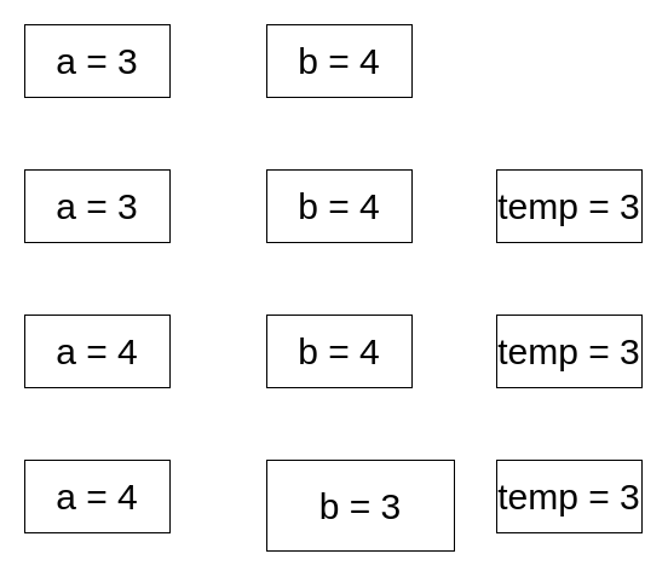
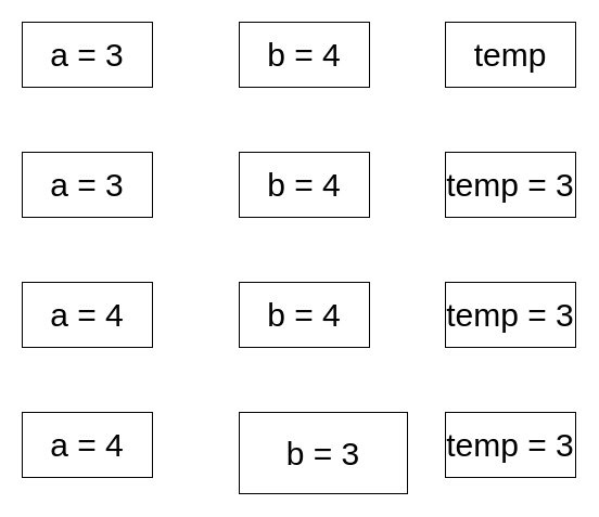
  <mxCell id="0" />
  <mxCell id="1" parent="0" />
  <mxCell id="2" value="a = 3" style="rounded=0;whiteSpace=wrap;html=1;fontSize=30;" vertex="1" parent="1"><mxGeometry x="20" y="20" width="120" height="60" as="geometry" /></mxCell>
  <mxCell id="3" value="b = 4" style="rounded=0;whiteSpace=wrap;html=1;fontSize=30;" vertex="1" parent="1"><mxGeometry x="220" y="20" width="120" height="60" as="geometry" /></mxCell>
+ <mxCell id="4" value="temp" style="rounded=0;whiteSpace=wrap;html=1;fontSize=30;" vertex="1" parent="1"><mxGeometry x="410" y="20" width="120" height="60" as="geometry" /></mxCell>
  <mxCell id="5" value="a = 3" style="rounded=0;whiteSpace=wrap;html=1;fontSize=30;" vertex="1" parent="1"><mxGeometry x="20" y="140" width="120" height="60" as="geometry" /></mxCell>
  <mxCell id="6" value="b = 4" style="rounded=0;whiteSpace=wrap;html=1;fontSize=30;" vertex="1" parent="1"><mxGeometry x="220" y="140" width="120" height="60" as="geometry" /></mxCell>
  <mxCell id="7" value="temp = 3" style="rounded=0;whiteSpace=wrap;html=1;fontSize=30;" vertex="1" parent="1"><mxGeometry x="410" y="140" width="120" height="60" as="geometry" /></mxCell>
  <mxCell id="8" value="a = 4" style="rounded=0;whiteSpace=wrap;html=1;fontSize=30;" vertex="1" parent="1"><mxGeometry x="20" y="260" width="120" height="60" as="geometry" /></mxCell>
  <mxCell id="9" value="b = 4" style="rounded=0;whiteSpace=wrap;html=1;fontSize=30;" vertex="1" parent="1"><mxGeometry x="220" y="260" width="120" height="60" as="geometry" /></mxCell>
  <mxCell id="10" value="temp = 3" style="rounded=0;whiteSpace=wrap;html=1;fontSize=30;" vertex="1" parent="1"><mxGeometry x="410" y="260" width="120" height="60" as="geometry" /></mxCell>
  <mxCell id="11" value="a = 4" style="rounded=0;whiteSpace=wrap;html=1;fontSize=30;" vertex="1" parent="1"><mxGeometry x="20" y="380" width="120" height="60" as="geometry" /></mxCell>
  <mxCell id="12" value="b = 3" style="rounded=0;whiteSpace=wrap;html=1;fontSize=30;" vertex="1" parent="1"><mxGeometry x="220" y="380" width="155" height="75" as="geometry" /></mxCell>
  <mxCell id="13" value="temp = 3" style="rounded=0;whiteSpace=wrap;html=1;fontSize=30;" vertex="1" parent="1"><mxGeometry x="410" y="380" width="120" height="60" as="geometry" /></mxCell>
